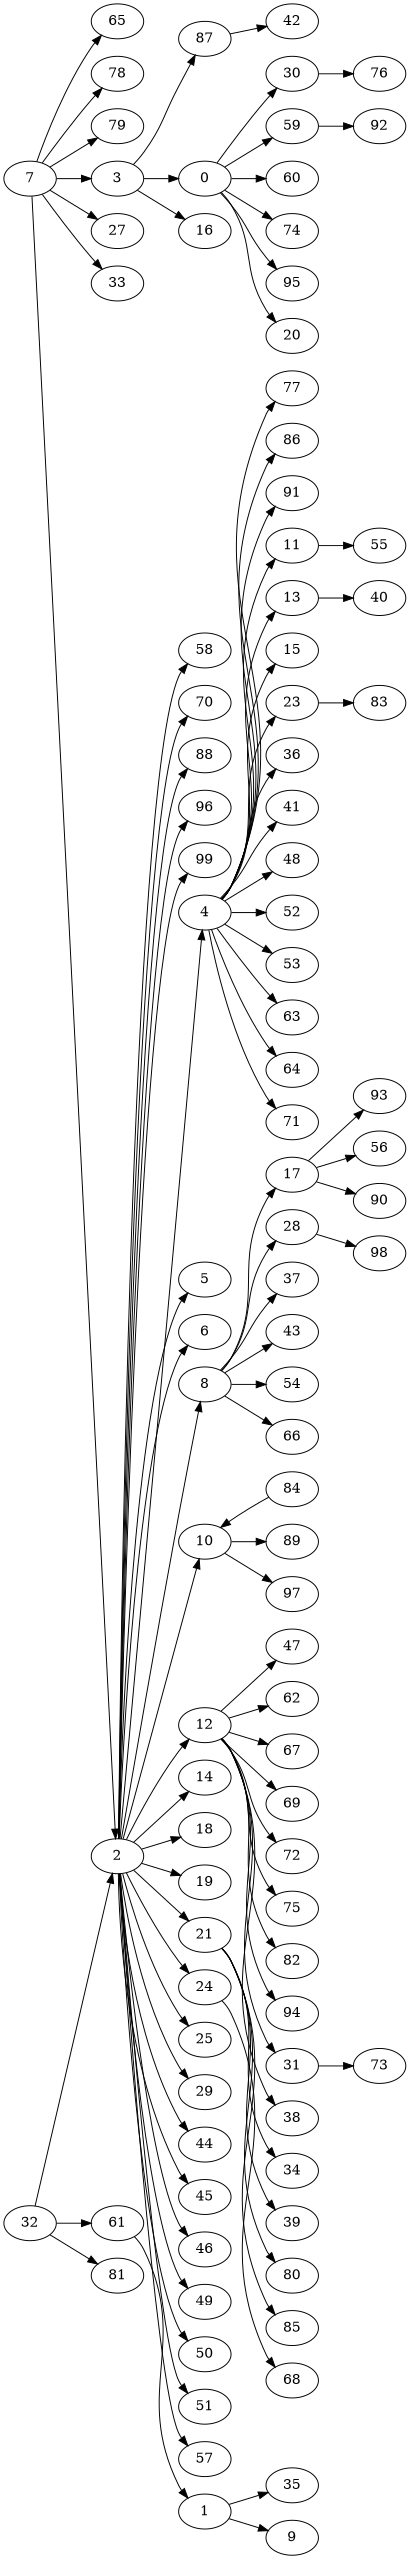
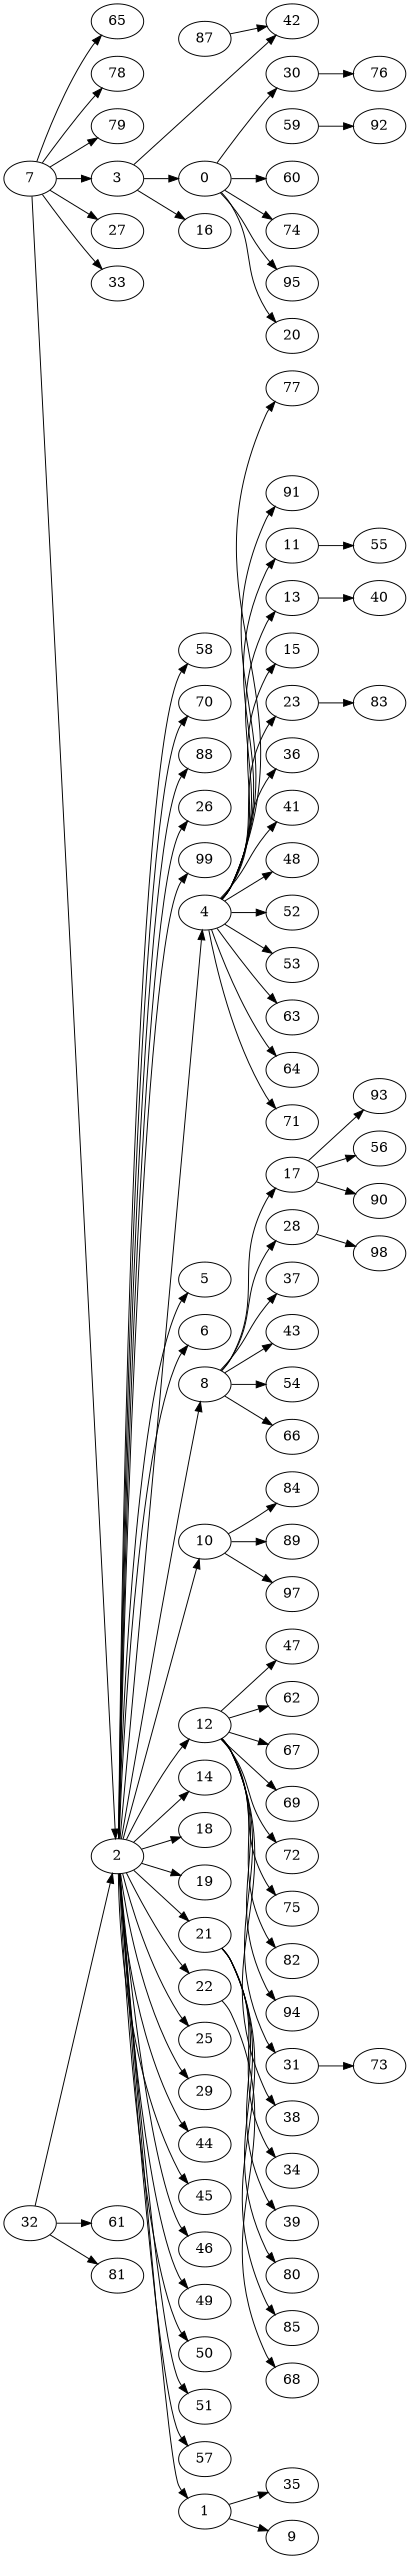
  digraph {
    rankdir=LR
    7
    3
    2
    27
    33
    65
    78
    79
    0
    16
    87
    1
    4
    5
    6
    8
    10
    12
    14
    18
    19
    21
-   22 [label=24]
+   22
    25
    29
    44
    45
    46
    49
    50
    51
    57
    58
    70
    88
-   96
+   96 [label=26]
    99
    20
    30
    59
    60
    74
    95
    42
    9
    35
    11
    13
    15
    23
    36
    41
    48
    52
    53
    63
    64
    71
    77
-   86
    91
    17
    28
    37
    43
    54
    66
    84
    89
    97
    31
    38
    47
    62
    67
    69
    72
    75
    82
    94
    34
    39
    80
    85
    68
    32
    61
    81
    76
    92
    55
    40
    83
    56
    90
    93
    98
    73
    7 -> 3
    7 -> 2
    7 -> 27
    7 -> 33
    7 -> 65
    7 -> 78
    7 -> 79
    3 -> 0
    3 -> 16
-   3 -> 87
-   61 -> 1
+   3 -> 42
+   2 -> 1
    2 -> 4
    2 -> 5
    2 -> 6
    2 -> 8
    2 -> 10
    2 -> 12
    2 -> 14
    2 -> 18
    2 -> 19
    2 -> 21
    2 -> 22
    2 -> 25
    2 -> 29
    2 -> 44
    2 -> 45
    2 -> 46
    2 -> 49
    2 -> 50
    2 -> 51
    2 -> 57
    2 -> 58
    2 -> 70
    2 -> 88
    2 -> 96
    2 -> 99
    0 -> 20
    0 -> 30
-   0 -> 59
    0 -> 60
    0 -> 74
    0 -> 95
    87 -> 42
    1 -> 9
    1 -> 35
    4 -> 11
    4 -> 13
    4 -> 15
    4 -> 23
    4 -> 36
    4 -> 41
    4 -> 48
    4 -> 52
    4 -> 53
    4 -> 63
    4 -> 64
    4 -> 71
    4 -> 77
-   4 -> 86
    4 -> 91
    8 -> 17
    8 -> 28
    8 -> 37
    8 -> 43
    8 -> 54
    8 -> 66
-   84 -> 10
+   10 -> 84
    10 -> 89
    10 -> 97
    12 -> 31
    12 -> 38
    12 -> 47
    12 -> 62
    12 -> 67
    12 -> 69
    12 -> 72
    12 -> 75
    12 -> 82
    12 -> 94
    21 -> 34
    21 -> 39
    21 -> 80
    21 -> 85
    22 -> 68
    30 -> 76
    59 -> 92
    11 -> 55
    13 -> 40
    23 -> 83
    17 -> 56
    17 -> 90
    17 -> 93
    28 -> 98
    31 -> 73
    32 -> 2
    32 -> 61
    32 -> 81
  }
